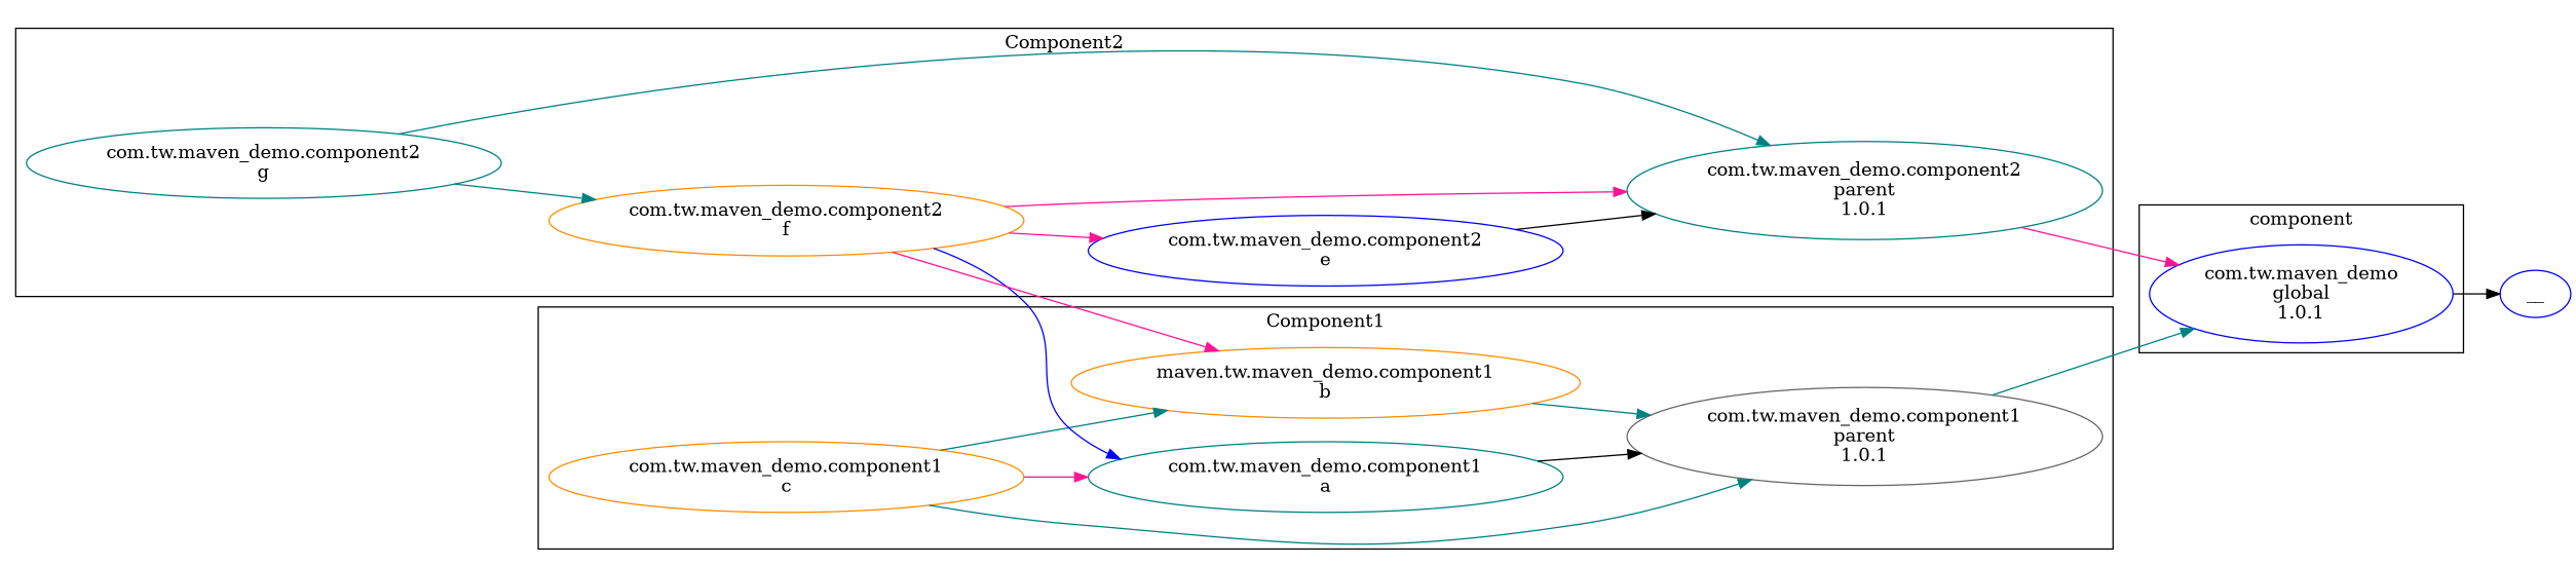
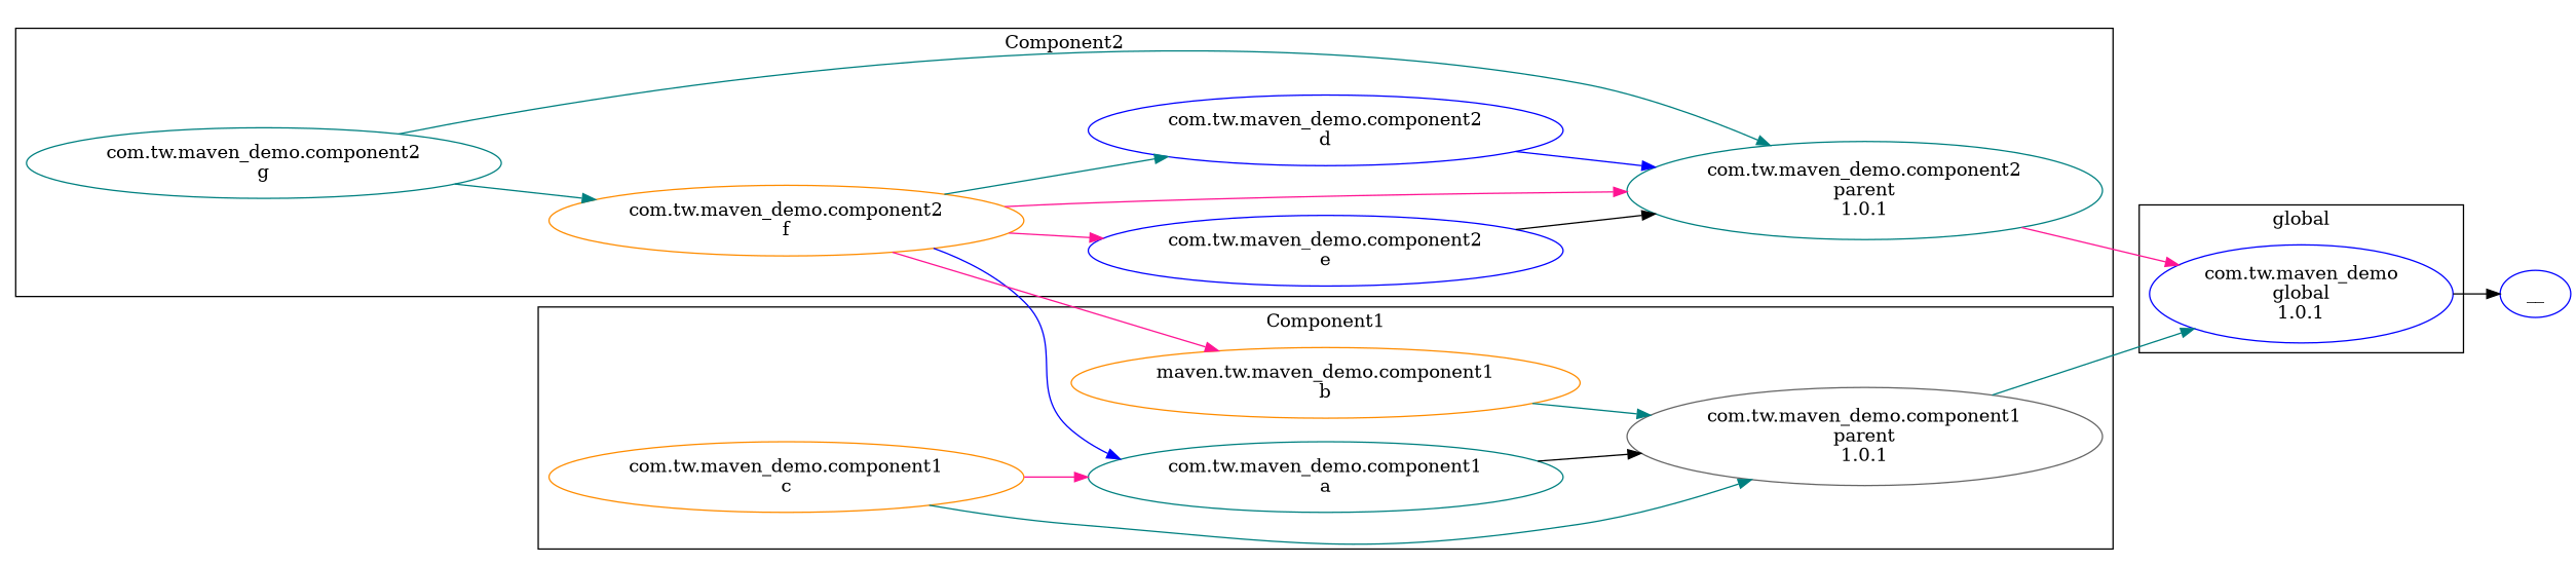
  digraph {
    clusterrank=local
    rankdir=LR
    node [color=blue]
    edge [color=teal]
    n1 [color=teal label="com.tw.maven_demo.component1\na\n"]
    n2 [color=darkorange label="maven.tw.maven_demo.component1\nb\n"]
    n3 [color=darkorange label="com.tw.maven_demo.component1\nc\n"]
    n4 [color=gray40 label="com.tw.maven_demo.component1\nparent\n1.0.1"]
    n5 [color=teal label="com.tw.maven_demo.component2\nparent\n1.0.1"]
+   n6 [label="com.tw.maven_demo.component2\nd\n"]
    n7 [label="com.tw.maven_demo.component2\ne\n"]
    n8 [color=darkorange label="com.tw.maven_demo.component2\nf\n"]
    n9 [color=teal label="com.tw.maven_demo.component2\ng\n"]
    n10 [label="com.tw.maven_demo\nglobal\n1.0.1"]
    __
    subgraph cluster_1 {
      label=Component1
      n1
      n2
      n3
      n4
    }
    subgraph cluster_2 {
      label=Component2
      n5
+     n6
      n7
      n8
      n9
    }
    subgraph cluster_3 {
-     label=component
+     label=global
      n10
    }
    n1 -> n4 [color=black]
    n2 -> n4
    n3 -> n1 [color=deeppink]
-   n3 -> n2
    n3 -> n4
    n4 -> n10
    n5 -> n10 [color=deeppink]
+   n6 -> n5 [color=blue]
    n7 -> n5 [color=black]
    n8 -> n1 [color=blue]
    n8 -> n2 [color=deeppink]
    n8 -> n5 [color=deeppink]
+   n8 -> n6
    n8 -> n7 [color=deeppink]
    n9 -> n5
    n9 -> n8
    n10 -> __ [color=black]
  }
